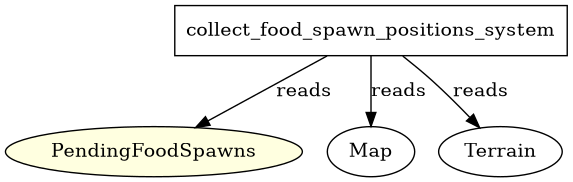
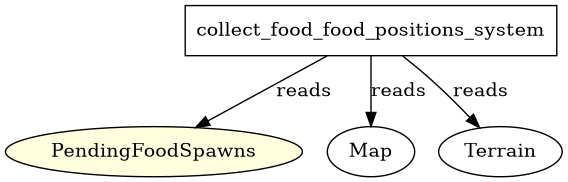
  digraph {
    node [shape=oval]
-   collect_food_spawn_positions_system [shape=box]
+   collect_food_spawn_positions_system [shape=box label=collect_food_food_positions_system]
    PendingFoodSpawns [fillcolor=lightyellow style=filled]
    Map
    Terrain
    collect_food_spawn_positions_system -> PendingFoodSpawns [label=reads]
    collect_food_spawn_positions_system -> Map [label=reads]
    collect_food_spawn_positions_system -> Terrain [label=reads]
  }
